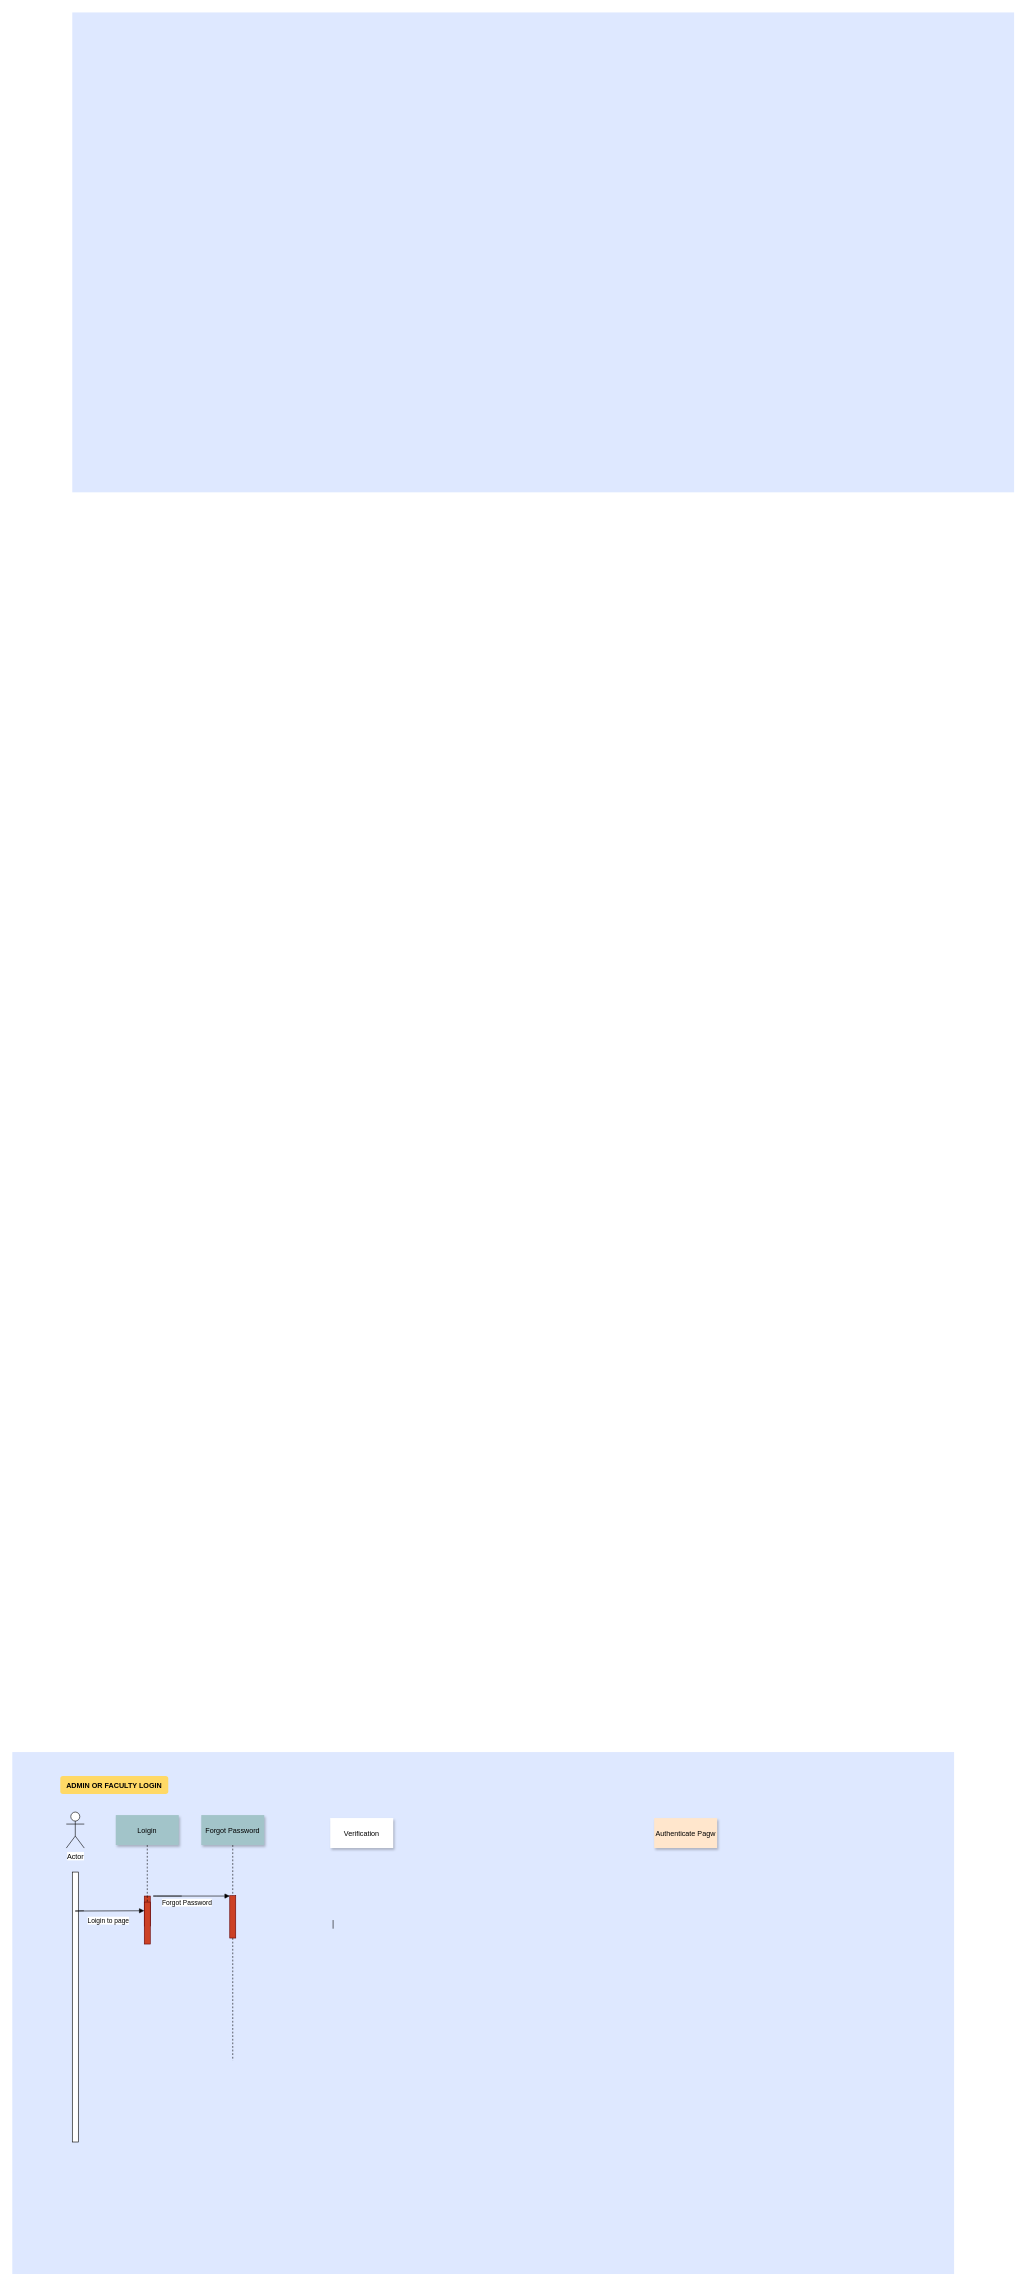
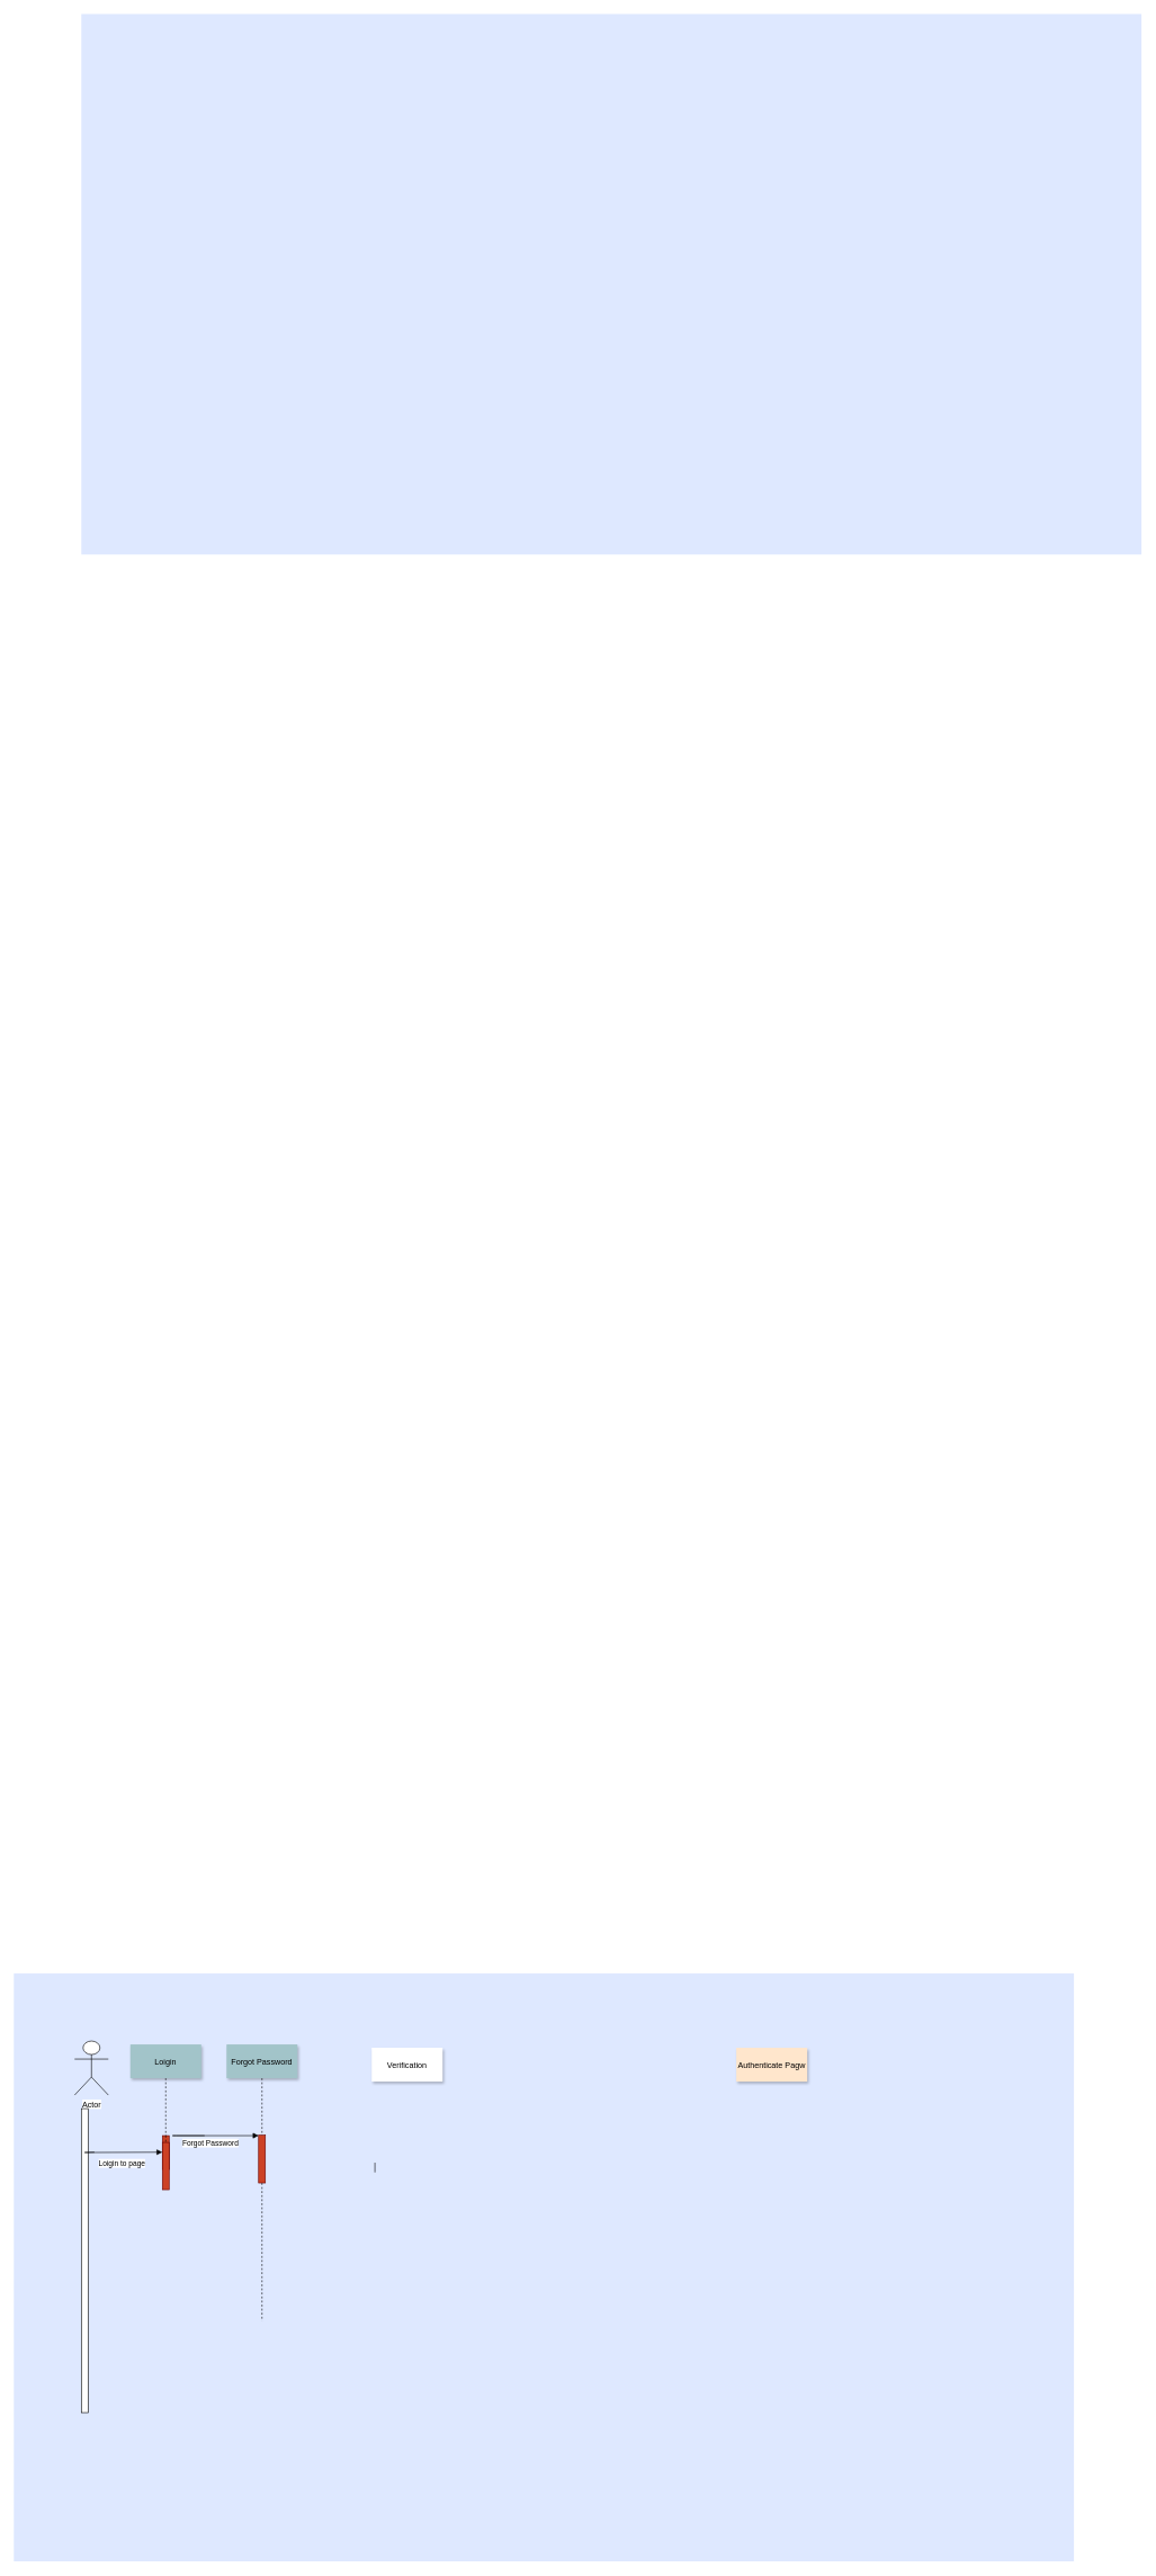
  <mxCell id="0" />
  <mxCell id="1" parent="0" />
  <mxCell id="2" value="" style="fillColor=#DEE8FF;strokeColor=none" parent="1" vertex="1"><mxGeometry x="20" y="2920" width="1570" height="870" as="geometry" /></mxCell>
  <mxCell id="3" value="" style="fillColor=#CC4125;strokeColor=#660000" parent="1" vertex="1"><mxGeometry x="240" y="3160" width="10" height="50" as="geometry" /></mxCell>
  <mxCell id="4" value="Loigin" style="shadow=1;fillColor=#A2C4C9;strokeColor=none" parent="1" vertex="1"><mxGeometry x="192.5" y="3025" width="105" height="50" as="geometry" /></mxCell>
  <mxCell id="5" value="" style="fillColor=#CC4125;strokeColor=#660000" parent="1" vertex="1"><mxGeometry x="382.5" y="3159.39" width="10" height="70.61" as="geometry" /></mxCell>
  <mxCell id="6" value="Forgot Password" style="shadow=1;fillColor=#A2C4C9;strokeColor=none" parent="1" vertex="1"><mxGeometry x="335" y="3025" width="105" height="50" as="geometry" /></mxCell>
  <mxCell id="7" value="" style="edgeStyle=none;endArrow=none;dashed=1" parent="1" source="6" target="5" edge="1"><mxGeometry x="272.335" y="165" width="100" height="100" as="geometry"><mxPoint x="387.259" y="3080" as="sourcePoint" /><mxPoint x="387.576" y="3135" as="targetPoint" /></mxGeometry></mxCell>
  <mxCell id="8" value="" style="edgeStyle=none;endArrow=none" parent="1" edge="1"><mxGeometry x="437.043" y="270" width="100" height="100" as="geometry"><mxPoint x="554.784" y="3200" as="sourcePoint" /><mxPoint x="554.784" y="3214.394" as="targetPoint" /></mxGeometry></mxCell>
  <mxCell id="9" value="Verification" style="shadow=1;fillColor=#ffffff;strokeColor=none;" parent="1" vertex="1"><mxGeometry x="550" y="3030" width="105" height="50" as="geometry" /></mxCell>
  <mxCell id="10" value="Authenticate Pagw" style="shadow=1;fillColor=#ffe6cc;strokeColor=none;" parent="1" vertex="1"><mxGeometry x="1090" y="3030" width="105" height="50" as="geometry" /></mxCell>
  <mxCell id="11" value="" style="edgeStyle=elbowEdgeStyle;elbow=horizontal;endArrow=none;dashed=1" parent="1" source="4" target="3" edge="1"><mxGeometry x="230.0" y="310" width="100" height="100" as="geometry"><mxPoint x="270" y="3380" as="sourcePoint" /><mxPoint x="370" y="3280" as="targetPoint" /></mxGeometry></mxCell>
  <mxCell id="12" value="" style="fillColor=#CC4125;strokeColor=#660000" parent="1" vertex="1"><mxGeometry x="240" y="3170" width="10" height="70" as="geometry" /></mxCell>
  <mxCell id="13" value="" style="edgeStyle=none;dashed=1;endArrow=none" parent="1" source="3" target="12" edge="1"><mxGeometry x="50" y="300" width="100" height="100" as="geometry"><mxPoint x="90" y="3370" as="sourcePoint" /><mxPoint x="190" y="3270" as="targetPoint" /></mxGeometry></mxCell>
  <mxCell id="14" value="" style="edgeStyle=none;endArrow=none;dashed=1" parent="1" source="5" edge="1"><mxGeometry x="376.571" y="339.697" width="100" height="100" as="geometry"><mxPoint x="491.736" y="3254.697" as="sourcePoint" /><mxPoint x="387.5" y="3434.167" as="targetPoint" /></mxGeometry></mxCell>
- <mxCell id="15" value="ADMIN OR FACULTY LOGIN" style="rounded=1;fontStyle=1;fillColor=#FFD966;strokeColor=none" parent="1" vertex="1"><mxGeometry x="100" y="2960" width="180" height="30" as="geometry" /></mxCell>
  <mxCell id="16" value="" style="fillColor=#DEE8FF;strokeColor=none" vertex="1" parent="1"><mxGeometry x="120" y="20" width="1570" height="800" as="geometry" /></mxCell>
- <mxCell id="17" value="Actor" style="shape=umlActor;verticalLabelPosition=bottom;labelBackgroundColor=#ffffff;verticalAlign=top;html=1;outlineConnect=0;" vertex="1" parent="1"><mxGeometry x="110" y="3020" width="30" height="60" as="geometry" /></mxCell>
+ <mxCell id="17" value="Actor" style="shape=umlActor;verticalLabelPosition=bottom;labelBackgroundColor=#ffffff;verticalAlign=top;html=1;outlineConnect=0;" vertex="1" parent="1"><mxGeometry x="110" y="3020" width="50" height="80" as="geometry" /></mxCell>
  <mxCell id="18" value="" style="html=1;points=[];perimeter=orthogonalPerimeter;" vertex="1" parent="1"><mxGeometry x="120" y="3120" width="10" height="450" as="geometry" /></mxCell>
  <mxCell id="19" value="Loigin to page" style="html=1;verticalAlign=bottom;endArrow=block;exitX=0.076;exitY=0.304;exitDx=0;exitDy=0;exitPerimeter=0;" edge="1" parent="1" source="2"><mxGeometry x="0.137" y="-25" width="80" relative="1" as="geometry"><mxPoint x="160" y="3184.5" as="sourcePoint" /><mxPoint x="240" y="3184.5" as="targetPoint" /><Array as="points"><mxPoint x="120" y="3185" /></Array><mxPoint as="offset" /></mxGeometry></mxCell>
  <mxCell id="20" value="Forgot Password" style="html=1;verticalAlign=bottom;endArrow=block;" edge="1" parent="1"><mxGeometry x="0.216" y="-20" width="80" relative="1" as="geometry"><mxPoint x="302.5" y="3160" as="sourcePoint" /><mxPoint x="382.5" y="3160" as="targetPoint" /><Array as="points"><mxPoint x="250" y="3160" /></Array><mxPoint x="1" as="offset" /></mxGeometry></mxCell>
